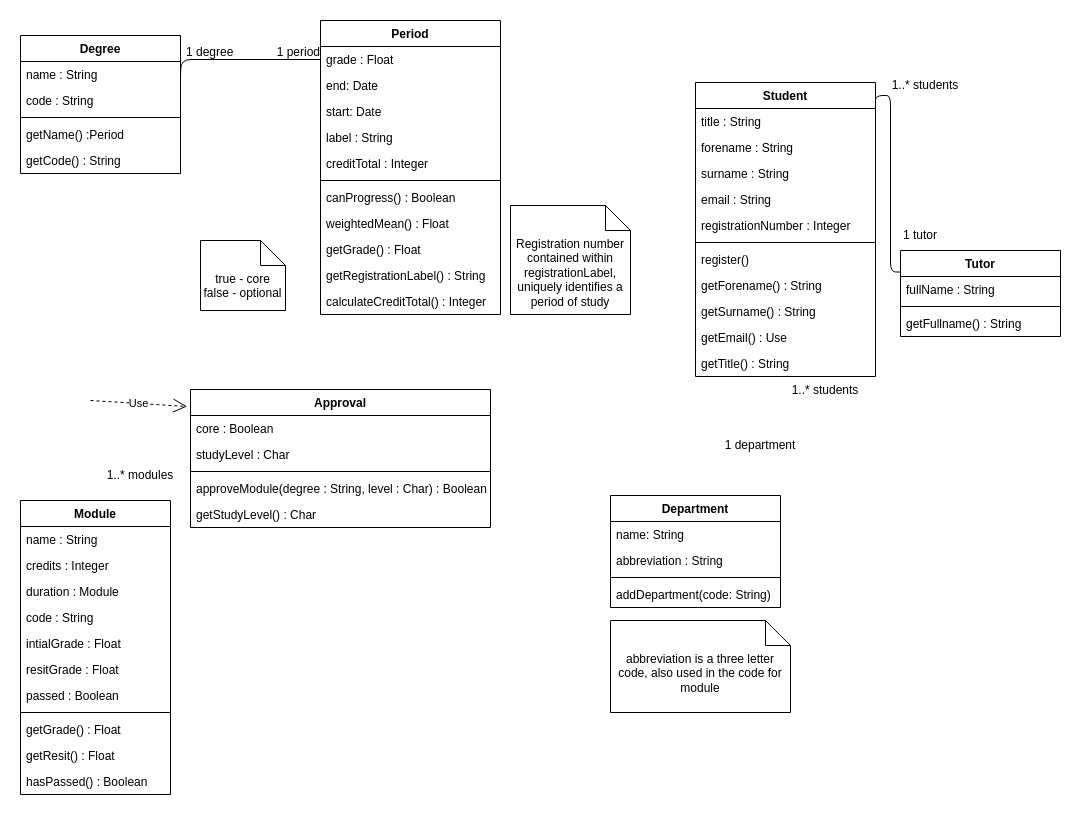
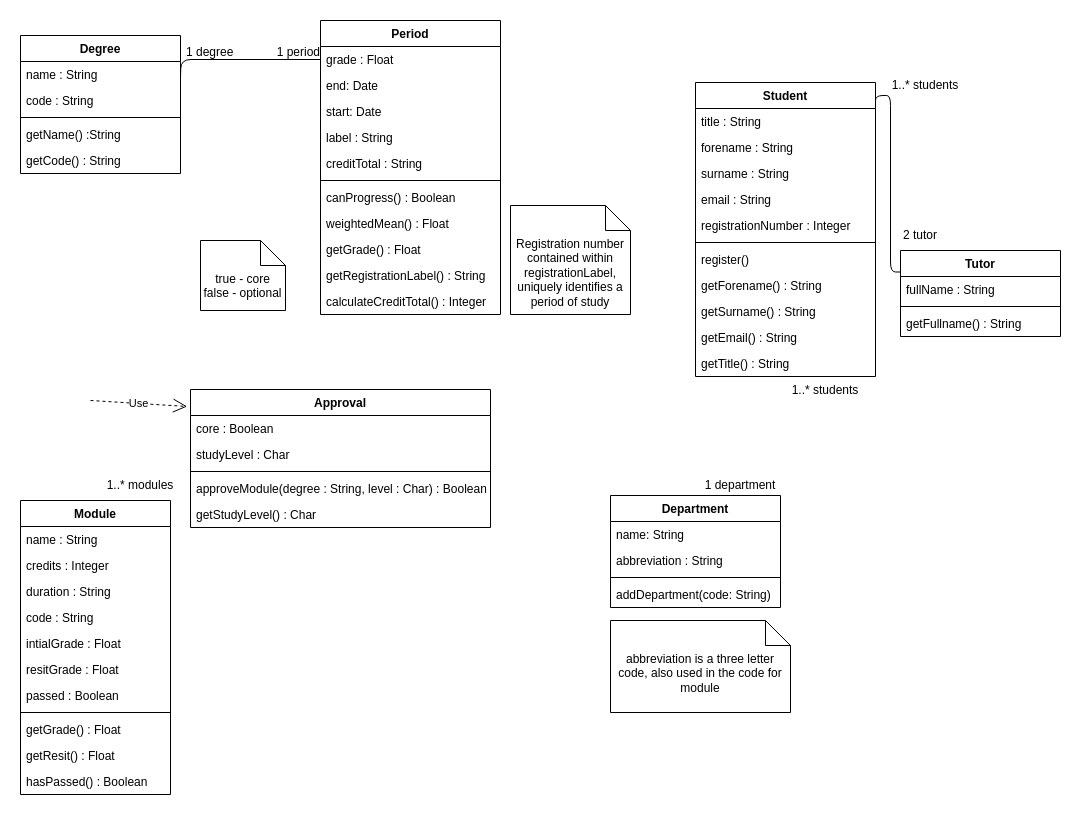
  <mxCell id="0" />
  <mxCell id="1" parent="0" />
  <mxCell id="2" value="Degree" style="swimlane;fontStyle=1;align=center;verticalAlign=top;childLayout=stackLayout;horizontal=1;startSize=26;horizontalStack=0;resizeParent=1;resizeParentMax=0;resizeLast=0;collapsible=1;marginBottom=0;" parent="1" vertex="1"><mxGeometry x="20" y="35" width="160" height="138" as="geometry" /></mxCell>
  <mxCell id="3" value="name : String" style="text;strokeColor=none;fillColor=none;align=left;verticalAlign=top;spacingLeft=4;spacingRight=4;overflow=hidden;rotatable=0;points=[[0,0.5],[1,0.5]];portConstraint=eastwest;" parent="2" vertex="1"><mxGeometry y="26" width="160" height="26" as="geometry" /></mxCell>
  <mxCell id="4" value="code : String" style="text;strokeColor=none;fillColor=none;align=left;verticalAlign=top;spacingLeft=4;spacingRight=4;overflow=hidden;rotatable=0;points=[[0,0.5],[1,0.5]];portConstraint=eastwest;" parent="2" vertex="1"><mxGeometry y="52" width="160" height="26" as="geometry" /></mxCell>
  <mxCell id="5" value="" style="line;strokeWidth=1;fillColor=none;align=left;verticalAlign=middle;spacingTop=-1;spacingLeft=3;spacingRight=3;rotatable=0;labelPosition=right;points=[];portConstraint=eastwest;" parent="2" vertex="1"><mxGeometry y="78" width="160" height="8" as="geometry" /></mxCell>
- <mxCell id="6" value="getName() :Period" style="text;strokeColor=none;fillColor=none;align=left;verticalAlign=top;spacingLeft=4;spacingRight=4;overflow=hidden;rotatable=0;points=[[0,0.5],[1,0.5]];portConstraint=eastwest;" parent="2" vertex="1"><mxGeometry y="86" width="160" height="26" as="geometry" /></mxCell>
+ <mxCell id="6" value="getName() :String" style="text;strokeColor=none;fillColor=none;align=left;verticalAlign=top;spacingLeft=4;spacingRight=4;overflow=hidden;rotatable=0;points=[[0,0.5],[1,0.5]];portConstraint=eastwest;" parent="2" vertex="1"><mxGeometry y="86" width="160" height="26" as="geometry" /></mxCell>
  <mxCell id="7" value="getCode() : String" style="text;strokeColor=none;fillColor=none;align=left;verticalAlign=top;spacingLeft=4;spacingRight=4;overflow=hidden;rotatable=0;points=[[0,0.5],[1,0.5]];portConstraint=eastwest;" parent="2" vertex="1"><mxGeometry y="112" width="160" height="26" as="geometry" /></mxCell>
  <mxCell id="8" value="Module&#10;" style="swimlane;fontStyle=1;align=center;verticalAlign=top;childLayout=stackLayout;horizontal=1;startSize=26;horizontalStack=0;resizeParent=1;resizeParentMax=0;resizeLast=0;collapsible=1;marginBottom=0;" parent="1" vertex="1"><mxGeometry x="20" y="500" width="150" height="294" as="geometry" /></mxCell>
  <mxCell id="9" value="name : String" style="text;strokeColor=none;fillColor=none;align=left;verticalAlign=top;spacingLeft=4;spacingRight=4;overflow=hidden;rotatable=0;points=[[0,0.5],[1,0.5]];portConstraint=eastwest;" parent="8" vertex="1"><mxGeometry y="26" width="150" height="26" as="geometry" /></mxCell>
  <mxCell id="10" value="credits : Integer" style="text;strokeColor=none;fillColor=none;align=left;verticalAlign=top;spacingLeft=4;spacingRight=4;overflow=hidden;rotatable=0;points=[[0,0.5],[1,0.5]];portConstraint=eastwest;" parent="8" vertex="1"><mxGeometry y="52" width="150" height="26" as="geometry" /></mxCell>
- <mxCell id="11" value="duration : Module" style="text;strokeColor=none;fillColor=none;align=left;verticalAlign=top;spacingLeft=4;spacingRight=4;overflow=hidden;rotatable=0;points=[[0,0.5],[1,0.5]];portConstraint=eastwest;" parent="8" vertex="1"><mxGeometry y="78" width="150" height="26" as="geometry" /></mxCell>
+ <mxCell id="11" value="duration : String" style="text;strokeColor=none;fillColor=none;align=left;verticalAlign=top;spacingLeft=4;spacingRight=4;overflow=hidden;rotatable=0;points=[[0,0.5],[1,0.5]];portConstraint=eastwest;" parent="8" vertex="1"><mxGeometry y="78" width="150" height="26" as="geometry" /></mxCell>
  <mxCell id="12" value="code : String" style="text;strokeColor=none;fillColor=none;align=left;verticalAlign=top;spacingLeft=4;spacingRight=4;overflow=hidden;rotatable=0;points=[[0,0.5],[1,0.5]];portConstraint=eastwest;" parent="8" vertex="1"><mxGeometry y="104" width="150" height="26" as="geometry" /></mxCell>
  <mxCell id="13" value="intialGrade : Float" style="text;strokeColor=none;fillColor=none;align=left;verticalAlign=top;spacingLeft=4;spacingRight=4;overflow=hidden;rotatable=0;points=[[0,0.5],[1,0.5]];portConstraint=eastwest;" parent="8" vertex="1"><mxGeometry y="130" width="150" height="26" as="geometry" /></mxCell>
  <mxCell id="14" value="resitGrade : Float" style="text;strokeColor=none;fillColor=none;align=left;verticalAlign=top;spacingLeft=4;spacingRight=4;overflow=hidden;rotatable=0;points=[[0,0.5],[1,0.5]];portConstraint=eastwest;" parent="8" vertex="1"><mxGeometry y="156" width="150" height="26" as="geometry" /></mxCell>
  <mxCell id="15" value="passed : Boolean" style="text;strokeColor=none;fillColor=none;align=left;verticalAlign=top;spacingLeft=4;spacingRight=4;overflow=hidden;rotatable=0;points=[[0,0.5],[1,0.5]];portConstraint=eastwest;labelBackgroundColor=none;fontSize=12;" parent="8" vertex="1"><mxGeometry y="182" width="150" height="26" as="geometry" /></mxCell>
  <mxCell id="16" value="" style="line;strokeWidth=1;fillColor=none;align=left;verticalAlign=middle;spacingTop=-1;spacingLeft=3;spacingRight=3;rotatable=0;labelPosition=right;points=[];portConstraint=eastwest;" parent="8" vertex="1"><mxGeometry y="208" width="150" height="8" as="geometry" /></mxCell>
  <mxCell id="17" value="getGrade() : Float" style="text;strokeColor=none;fillColor=none;align=left;verticalAlign=top;spacingLeft=4;spacingRight=4;overflow=hidden;rotatable=0;points=[[0,0.5],[1,0.5]];portConstraint=eastwest;" parent="8" vertex="1"><mxGeometry y="216" width="150" height="26" as="geometry" /></mxCell>
  <mxCell id="18" value="getResit() : Float" style="text;strokeColor=none;fillColor=none;align=left;verticalAlign=top;spacingLeft=4;spacingRight=4;overflow=hidden;rotatable=0;points=[[0,0.5],[1,0.5]];portConstraint=eastwest;labelBackgroundColor=none;" parent="8" vertex="1"><mxGeometry y="242" width="150" height="26" as="geometry" /></mxCell>
  <mxCell id="19" value="hasPassed() : Boolean" style="text;strokeColor=none;fillColor=none;align=left;verticalAlign=top;spacingLeft=4;spacingRight=4;overflow=hidden;rotatable=0;points=[[0,0.5],[1,0.5]];portConstraint=eastwest;labelBackgroundColor=none;fontSize=12;" parent="8" vertex="1"><mxGeometry y="268" width="150" height="26" as="geometry" /></mxCell>
  <mxCell id="20" value="Student&#10;" style="swimlane;fontStyle=1;align=center;verticalAlign=top;childLayout=stackLayout;horizontal=1;startSize=26;horizontalStack=0;resizeParent=1;resizeParentMax=0;resizeLast=0;collapsible=1;marginBottom=0;" parent="1" vertex="1"><mxGeometry x="695" y="82" width="180" height="294" as="geometry" /></mxCell>
  <mxCell id="21" value="title : String" style="text;strokeColor=none;fillColor=none;align=left;verticalAlign=top;spacingLeft=4;spacingRight=4;overflow=hidden;rotatable=0;points=[[0,0.5],[1,0.5]];portConstraint=eastwest;" parent="20" vertex="1"><mxGeometry y="26" width="180" height="26" as="geometry" /></mxCell>
  <mxCell id="22" value="forename : String" style="text;strokeColor=none;fillColor=none;align=left;verticalAlign=top;spacingLeft=4;spacingRight=4;overflow=hidden;rotatable=0;points=[[0,0.5],[1,0.5]];portConstraint=eastwest;fontSize=12;" parent="20" vertex="1"><mxGeometry y="52" width="180" height="26" as="geometry" /></mxCell>
  <mxCell id="23" value="surname : String" style="text;strokeColor=none;fillColor=none;align=left;verticalAlign=top;spacingLeft=4;spacingRight=4;overflow=hidden;rotatable=0;points=[[0,0.5],[1,0.5]];portConstraint=eastwest;fontSize=12;" parent="20" vertex="1"><mxGeometry y="78" width="180" height="26" as="geometry" /></mxCell>
  <mxCell id="24" value="email : String" style="text;strokeColor=none;fillColor=none;align=left;verticalAlign=top;spacingLeft=4;spacingRight=4;overflow=hidden;rotatable=0;points=[[0,0.5],[1,0.5]];portConstraint=eastwest;" parent="20" vertex="1"><mxGeometry y="104" width="180" height="26" as="geometry" /></mxCell>
  <mxCell id="25" value="registrationNumber : Integer" style="text;strokeColor=none;fillColor=none;align=left;verticalAlign=top;spacingLeft=4;spacingRight=4;overflow=hidden;rotatable=0;points=[[0,0.5],[1,0.5]];portConstraint=eastwest;fontSize=12;" parent="20" vertex="1"><mxGeometry y="130" width="180" height="26" as="geometry" /></mxCell>
  <mxCell id="26" value="" style="line;strokeWidth=1;fillColor=none;align=left;verticalAlign=middle;spacingTop=-1;spacingLeft=3;spacingRight=3;rotatable=0;labelPosition=right;points=[];portConstraint=eastwest;" parent="20" vertex="1"><mxGeometry y="156" width="180" height="8" as="geometry" /></mxCell>
  <mxCell id="27" value="register() " style="text;strokeColor=none;fillColor=none;align=left;verticalAlign=top;spacingLeft=4;spacingRight=4;overflow=hidden;rotatable=0;points=[[0,0.5],[1,0.5]];portConstraint=eastwest;" parent="20" vertex="1"><mxGeometry y="164" width="180" height="26" as="geometry" /></mxCell>
  <mxCell id="28" value="getForename() : String" style="text;strokeColor=none;fillColor=none;align=left;verticalAlign=top;spacingLeft=4;spacingRight=4;overflow=hidden;rotatable=0;points=[[0,0.5],[1,0.5]];portConstraint=eastwest;fontSize=12;" parent="20" vertex="1"><mxGeometry y="190" width="180" height="26" as="geometry" /></mxCell>
  <mxCell id="29" value="getSurname() : String" style="text;strokeColor=none;fillColor=none;align=left;verticalAlign=top;spacingLeft=4;spacingRight=4;overflow=hidden;rotatable=0;points=[[0,0.5],[1,0.5]];portConstraint=eastwest;fontSize=12;" parent="20" vertex="1"><mxGeometry y="216" width="180" height="26" as="geometry" /></mxCell>
- <mxCell id="30" value="getEmail() : Use" style="text;strokeColor=none;fillColor=none;align=left;verticalAlign=top;spacingLeft=4;spacingRight=4;overflow=hidden;rotatable=0;points=[[0,0.5],[1,0.5]];portConstraint=eastwest;fontSize=12;" parent="20" vertex="1"><mxGeometry y="242" width="180" height="26" as="geometry" /></mxCell>
+ <mxCell id="30" value="getEmail() : String" style="text;strokeColor=none;fillColor=none;align=left;verticalAlign=top;spacingLeft=4;spacingRight=4;overflow=hidden;rotatable=0;points=[[0,0.5],[1,0.5]];portConstraint=eastwest;fontSize=12;" parent="20" vertex="1"><mxGeometry y="242" width="180" height="26" as="geometry" /></mxCell>
  <mxCell id="31" value="getTitle() : String" style="text;strokeColor=none;fillColor=none;align=left;verticalAlign=top;spacingLeft=4;spacingRight=4;overflow=hidden;rotatable=0;points=[[0,0.5],[1,0.5]];portConstraint=eastwest;fontSize=12;" parent="20" vertex="1"><mxGeometry y="268" width="180" height="26" as="geometry" /></mxCell>
  <mxCell id="32" value="abbreviation is a three letter code, also used in the code for module" style="shape=note2;boundedLbl=1;whiteSpace=wrap;html=1;size=25;verticalAlign=top;align=center;" parent="1" vertex="1"><mxGeometry x="610" y="620" width="180" height="92" as="geometry" /></mxCell>
  <mxCell id="33" value="Use" style="endArrow=open;endSize=12;dashed=1;html=1;entryX=-0.011;entryY=0.123;entryDx=0;entryDy=0;entryPerimeter=0;" parent="1" target="58" edge="1"><mxGeometry width="160" relative="1" as="geometry"><mxPoint x="90" y="400" as="sourcePoint" /><mxPoint x="200" y="400.5" as="targetPoint" /></mxGeometry></mxCell>
  <mxCell id="34" value="Registration number contained within registrationLabel, uniquely identifies a period of study" style="shape=note2;boundedLbl=1;whiteSpace=wrap;html=1;size=25;verticalAlign=top;align=center;labelBackgroundColor=none;fillColor=none;" parent="1" vertex="1"><mxGeometry x="510" y="205" width="120" height="109" as="geometry" /></mxCell>
  <mxCell id="35" value="" style="endArrow=none;html=1;edgeStyle=orthogonalEdgeStyle;fontSize=12;entryX=0;entryY=0.5;entryDx=0;entryDy=0;" parent="1" target="47" edge="1"><mxGeometry relative="1" as="geometry"><mxPoint x="180" y="77" as="sourcePoint" /><mxPoint x="400" y="53" as="targetPoint" /></mxGeometry></mxCell>
  <mxCell id="36" value="1 degree" style="edgeLabel;resizable=0;html=1;align=left;verticalAlign=bottom;fontSize=12;" parent="35" connectable="0" vertex="1"><mxGeometry x="-1" relative="1" as="geometry"><mxPoint x="4" y="-17" as="offset" /></mxGeometry></mxCell>
  <mxCell id="37" value="1 period" style="edgeLabel;resizable=0;html=1;align=right;verticalAlign=bottom;fontSize=12;" parent="35" connectable="0" vertex="1"><mxGeometry x="1" relative="1" as="geometry"><mxPoint y="1" as="offset" /></mxGeometry></mxCell>
- <mxCell id="38" value="1..* modules" style="text;html=1;strokeColor=none;fillColor=none;align=center;verticalAlign=middle;whiteSpace=wrap;rounded=0;" parent="1" vertex="1"><mxGeometry x="100" y="465" width="80" height="20" as="geometry" /></mxCell>
+ <mxCell id="38" value="1..* modules" style="text;html=1;strokeColor=none;fillColor=none;align=center;verticalAlign=middle;whiteSpace=wrap;rounded=0;" parent="1" vertex="1"><mxGeometry x="100" y="475" width="80" height="20" as="geometry" /></mxCell>
  <mxCell id="39" value="Department" style="swimlane;fontStyle=1;align=center;verticalAlign=top;childLayout=stackLayout;horizontal=1;startSize=26;horizontalStack=0;resizeParent=1;resizeParentMax=0;resizeLast=0;collapsible=1;marginBottom=0;" parent="1" vertex="1"><mxGeometry x="610" y="495" width="170" height="112" as="geometry" /></mxCell>
  <mxCell id="40" value="name: String" style="text;strokeColor=none;fillColor=none;align=left;verticalAlign=top;spacingLeft=4;spacingRight=4;overflow=hidden;rotatable=0;points=[[0,0.5],[1,0.5]];portConstraint=eastwest;" parent="39" vertex="1"><mxGeometry y="26" width="170" height="26" as="geometry" /></mxCell>
  <mxCell id="41" value="abbreviation : String" style="text;strokeColor=none;fillColor=none;align=left;verticalAlign=top;spacingLeft=4;spacingRight=4;overflow=hidden;rotatable=0;points=[[0,0.5],[1,0.5]];portConstraint=eastwest;" parent="39" vertex="1"><mxGeometry y="52" width="170" height="26" as="geometry" /></mxCell>
  <mxCell id="42" value="" style="line;strokeWidth=1;fillColor=none;align=left;verticalAlign=middle;spacingTop=-1;spacingLeft=3;spacingRight=3;rotatable=0;labelPosition=right;points=[];portConstraint=eastwest;" parent="39" vertex="1"><mxGeometry y="78" width="170" height="8" as="geometry" /></mxCell>
  <mxCell id="43" value="addDepartment(code: String) " style="text;strokeColor=none;fillColor=none;align=left;verticalAlign=top;spacingLeft=4;spacingRight=4;overflow=hidden;rotatable=0;points=[[0,0.5],[1,0.5]];portConstraint=eastwest;" parent="39" vertex="1"><mxGeometry y="86" width="170" height="26" as="geometry" /></mxCell>
  <mxCell id="44" value="1..* students" style="text;html=1;strokeColor=none;fillColor=none;align=center;verticalAlign=middle;whiteSpace=wrap;rounded=0;" parent="1" vertex="1"><mxGeometry x="785" y="380" width="80" height="20" as="geometry" /></mxCell>
- <mxCell id="45" value="1 department" style="text;html=1;strokeColor=none;fillColor=none;align=center;verticalAlign=middle;whiteSpace=wrap;rounded=0;" parent="1" vertex="1"><mxGeometry x="690" y="435" width="140" height="20" as="geometry" /></mxCell>
+ <mxCell id="45" value="1 department" style="text;html=1;strokeColor=none;fillColor=none;align=center;verticalAlign=middle;whiteSpace=wrap;rounded=0;" parent="1" vertex="1"><mxGeometry x="670" y="475" width="140" height="20" as="geometry" /></mxCell>
  <mxCell id="46" value="Period" style="swimlane;fontStyle=1;align=center;verticalAlign=top;childLayout=stackLayout;horizontal=1;startSize=26;horizontalStack=0;resizeParent=1;resizeParentMax=0;resizeLast=0;collapsible=1;marginBottom=0;" parent="1" vertex="1"><mxGeometry x="320" width="180" height="294" as="geometry" y="20" /></mxCell>
  <mxCell id="47" value="grade : Float" style="text;strokeColor=none;fillColor=none;align=left;verticalAlign=top;spacingLeft=4;spacingRight=4;overflow=hidden;rotatable=0;points=[[0,0.5],[1,0.5]];portConstraint=eastwest;" parent="46" vertex="1"><mxGeometry y="26" width="180" height="26" as="geometry" /></mxCell>
  <mxCell id="48" value="end: Date" style="text;strokeColor=none;fillColor=none;align=left;verticalAlign=top;spacingLeft=4;spacingRight=4;overflow=hidden;rotatable=0;points=[[0,0.5],[1,0.5]];portConstraint=eastwest;" parent="46" vertex="1"><mxGeometry y="52" width="180" height="26" as="geometry" /></mxCell>
  <mxCell id="49" value="start: Date" style="text;strokeColor=none;fillColor=none;align=left;verticalAlign=top;spacingLeft=4;spacingRight=4;overflow=hidden;rotatable=0;points=[[0,0.5],[1,0.5]];portConstraint=eastwest;" parent="46" vertex="1"><mxGeometry y="78" width="180" height="26" as="geometry" /></mxCell>
  <mxCell id="50" value="label : String" style="text;strokeColor=none;fillColor=none;align=left;verticalAlign=top;spacingLeft=4;spacingRight=4;overflow=hidden;rotatable=0;points=[[0,0.5],[1,0.5]];portConstraint=eastwest;" parent="46" vertex="1"><mxGeometry y="104" width="180" height="26" as="geometry" /></mxCell>
- <mxCell id="51" value="creditTotal : Integer" style="text;strokeColor=none;fillColor=none;align=left;verticalAlign=top;spacingLeft=4;spacingRight=4;overflow=hidden;rotatable=0;points=[[0,0.5],[1,0.5]];portConstraint=eastwest;fontSize=12;" parent="46" vertex="1"><mxGeometry y="130" width="180" height="26" as="geometry" /></mxCell>
+ <mxCell id="51" value="creditTotal : String" style="text;strokeColor=none;fillColor=none;align=left;verticalAlign=top;spacingLeft=4;spacingRight=4;overflow=hidden;rotatable=0;points=[[0,0.5],[1,0.5]];portConstraint=eastwest;fontSize=12;" parent="46" vertex="1"><mxGeometry y="130" width="180" height="26" as="geometry" /></mxCell>
  <mxCell id="52" value="" style="line;strokeWidth=1;fillColor=none;align=left;verticalAlign=middle;spacingTop=-1;spacingLeft=3;spacingRight=3;rotatable=0;labelPosition=right;points=[];portConstraint=eastwest;" parent="46" vertex="1"><mxGeometry y="156" width="180" height="8" as="geometry" /></mxCell>
  <mxCell id="53" value="canProgress() : Boolean" style="text;strokeColor=none;fillColor=none;align=left;verticalAlign=top;spacingLeft=4;spacingRight=4;overflow=hidden;rotatable=0;points=[[0,0.5],[1,0.5]];portConstraint=eastwest;" parent="46" vertex="1"><mxGeometry y="164" width="180" height="26" as="geometry" /></mxCell>
  <mxCell id="54" value="weightedMean() : Float" style="text;strokeColor=none;fillColor=none;align=left;verticalAlign=top;spacingLeft=4;spacingRight=4;overflow=hidden;rotatable=0;points=[[0,0.5],[1,0.5]];portConstraint=eastwest;" parent="46" vertex="1"><mxGeometry y="190" width="180" height="26" as="geometry" /></mxCell>
  <mxCell id="55" value="getGrade() : Float" style="text;strokeColor=none;fillColor=none;align=left;verticalAlign=top;spacingLeft=4;spacingRight=4;overflow=hidden;rotatable=0;points=[[0,0.5],[1,0.5]];portConstraint=eastwest;fontSize=12;" parent="46" vertex="1"><mxGeometry y="216" width="180" height="26" as="geometry" /></mxCell>
  <mxCell id="56" value="getRegistrationLabel() : String" style="text;strokeColor=none;fillColor=none;align=left;verticalAlign=top;spacingLeft=4;spacingRight=4;overflow=hidden;rotatable=0;points=[[0,0.5],[1,0.5]];portConstraint=eastwest;fontSize=12;" parent="46" vertex="1"><mxGeometry y="242" width="180" height="26" as="geometry" /></mxCell>
  <mxCell id="57" value="calculateCreditTotal() : Integer" style="text;strokeColor=none;fillColor=none;align=left;verticalAlign=top;spacingLeft=4;spacingRight=4;overflow=hidden;rotatable=0;points=[[0,0.5],[1,0.5]];portConstraint=eastwest;" parent="46" vertex="1"><mxGeometry y="268" width="180" height="26" as="geometry" /></mxCell>
  <mxCell id="58" value="Approval" style="swimlane;fontStyle=1;align=center;verticalAlign=top;childLayout=stackLayout;horizontal=1;startSize=26;horizontalStack=0;resizeParent=1;resizeParentMax=0;resizeLast=0;collapsible=1;marginBottom=0;fontSize=12;" parent="1" vertex="1"><mxGeometry x="190" y="389" width="300" height="138" as="geometry" /></mxCell>
  <mxCell id="59" value="core : Boolean" style="text;strokeColor=none;fillColor=none;align=left;verticalAlign=top;spacingLeft=4;spacingRight=4;overflow=hidden;rotatable=0;points=[[0,0.5],[1,0.5]];portConstraint=eastwest;" parent="58" vertex="1"><mxGeometry y="26" width="300" height="26" as="geometry" /></mxCell>
  <mxCell id="60" value="studyLevel : Char" style="text;strokeColor=none;fillColor=none;align=left;verticalAlign=top;spacingLeft=4;spacingRight=4;overflow=hidden;rotatable=0;points=[[0,0.5],[1,0.5]];portConstraint=eastwest;" vertex="1" parent="58"><mxGeometry y="52" width="300" height="26" as="geometry" /></mxCell>
  <mxCell id="61" value="" style="line;strokeWidth=1;fillColor=none;align=left;verticalAlign=middle;spacingTop=-1;spacingLeft=3;spacingRight=3;rotatable=0;labelPosition=right;points=[];portConstraint=eastwest;" parent="58" vertex="1"><mxGeometry y="78" width="300" height="8" as="geometry" /></mxCell>
  <mxCell id="62" value="approveModule(degree : String, level : Char) : Boolean" style="text;strokeColor=none;fillColor=none;align=left;verticalAlign=top;spacingLeft=4;spacingRight=4;overflow=hidden;rotatable=0;points=[[0,0.5],[1,0.5]];portConstraint=eastwest;fontSize=12;" parent="58" vertex="1"><mxGeometry y="86" width="300" height="26" as="geometry" /></mxCell>
  <mxCell id="63" value="getStudyLevel() : Char" style="text;strokeColor=none;fillColor=none;align=left;verticalAlign=top;spacingLeft=4;spacingRight=4;overflow=hidden;rotatable=0;points=[[0,0.5],[1,0.5]];portConstraint=eastwest;" vertex="1" parent="58"><mxGeometry y="112" width="300" height="26" as="geometry" /></mxCell>
  <mxCell id="64" value="true - core&lt;br&gt;false - optional" style="shape=note2;boundedLbl=1;whiteSpace=wrap;html=1;size=25;verticalAlign=top;align=center;labelBackgroundColor=none;fillColor=none;" parent="1" vertex="1"><mxGeometry x="200" y="240" width="85" height="70" as="geometry" /></mxCell>
  <mxCell id="65" value="" style="endArrow=none;html=1;edgeStyle=orthogonalEdgeStyle;fontSize=12;entryX=0;entryY=0.25;entryDx=0;entryDy=0;" parent="1" target="68" edge="1"><mxGeometry relative="1" as="geometry"><mxPoint x="875" y="105" as="sourcePoint" /><mxPoint x="985" y="95" as="targetPoint" /><Array as="points"><mxPoint x="875" y="95" /><mxPoint x="890" y="95" /><mxPoint x="890" y="272" /></Array></mxGeometry></mxCell>
  <mxCell id="66" value="1..* students" style="text;html=1;strokeColor=none;fillColor=none;align=center;verticalAlign=middle;whiteSpace=wrap;rounded=0;fontSize=12;" parent="1" vertex="1"><mxGeometry x="885" y="75" width="80" height="20" as="geometry" /></mxCell>
- <mxCell id="67" value="1 tutor" style="text;html=1;strokeColor=none;fillColor=none;align=center;verticalAlign=middle;whiteSpace=wrap;rounded=0;fontSize=12;" parent="1" vertex="1"><mxGeometry x="900" y="220" width="40" height="30" as="geometry" /></mxCell>
+ <mxCell id="67" value="2 tutor" style="text;html=1;strokeColor=none;fillColor=none;align=center;verticalAlign=middle;whiteSpace=wrap;rounded=0;fontSize=12;" parent="1" vertex="1"><mxGeometry x="900" y="220" width="40" height="30" as="geometry" /></mxCell>
  <mxCell id="68" value="Tutor" style="swimlane;fontStyle=1;align=center;verticalAlign=top;childLayout=stackLayout;horizontal=1;startSize=26;horizontalStack=0;resizeParent=1;resizeParentMax=0;resizeLast=0;collapsible=1;marginBottom=0;fontSize=12;" parent="1" vertex="1"><mxGeometry x="900" y="250" width="160" height="86" as="geometry" /></mxCell>
  <mxCell id="69" value="fullName : String" style="text;strokeColor=none;fillColor=none;align=left;verticalAlign=top;spacingLeft=4;spacingRight=4;overflow=hidden;rotatable=0;points=[[0,0.5],[1,0.5]];portConstraint=eastwest;" parent="68" vertex="1"><mxGeometry y="26" width="160" height="26" as="geometry" /></mxCell>
  <mxCell id="70" value="" style="line;strokeWidth=1;fillColor=none;align=left;verticalAlign=middle;spacingTop=-1;spacingLeft=3;spacingRight=3;rotatable=0;labelPosition=right;points=[];portConstraint=eastwest;" parent="68" vertex="1"><mxGeometry y="52" width="160" height="8" as="geometry" /></mxCell>
  <mxCell id="71" value="getFullname() : String" style="text;strokeColor=none;fillColor=none;align=left;verticalAlign=top;spacingLeft=4;spacingRight=4;overflow=hidden;rotatable=0;points=[[0,0.5],[1,0.5]];portConstraint=eastwest;" parent="68" vertex="1"><mxGeometry y="60" width="160" height="26" as="geometry" /></mxCell>
  <mxCell id="72" style="edgeStyle=orthogonalEdgeStyle;rounded=0;orthogonalLoop=1;jettySize=auto;html=1;exitX=0.5;exitY=1;exitDx=0;exitDy=0;fontSize=12;" parent="1" source="38" target="38" edge="1"><mxGeometry relative="1" as="geometry" /></mxCell>
